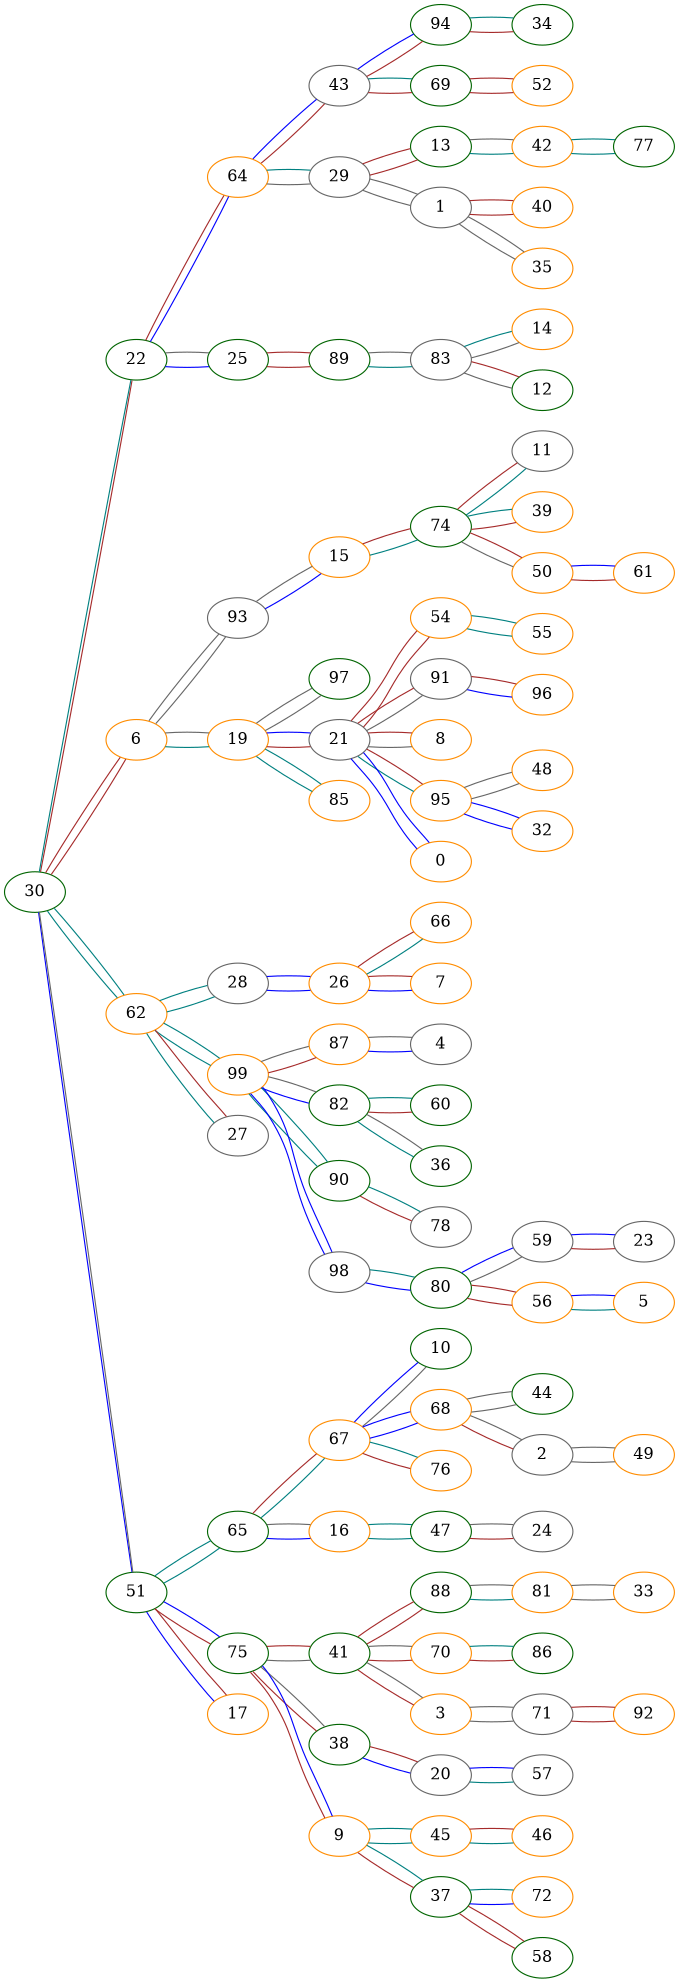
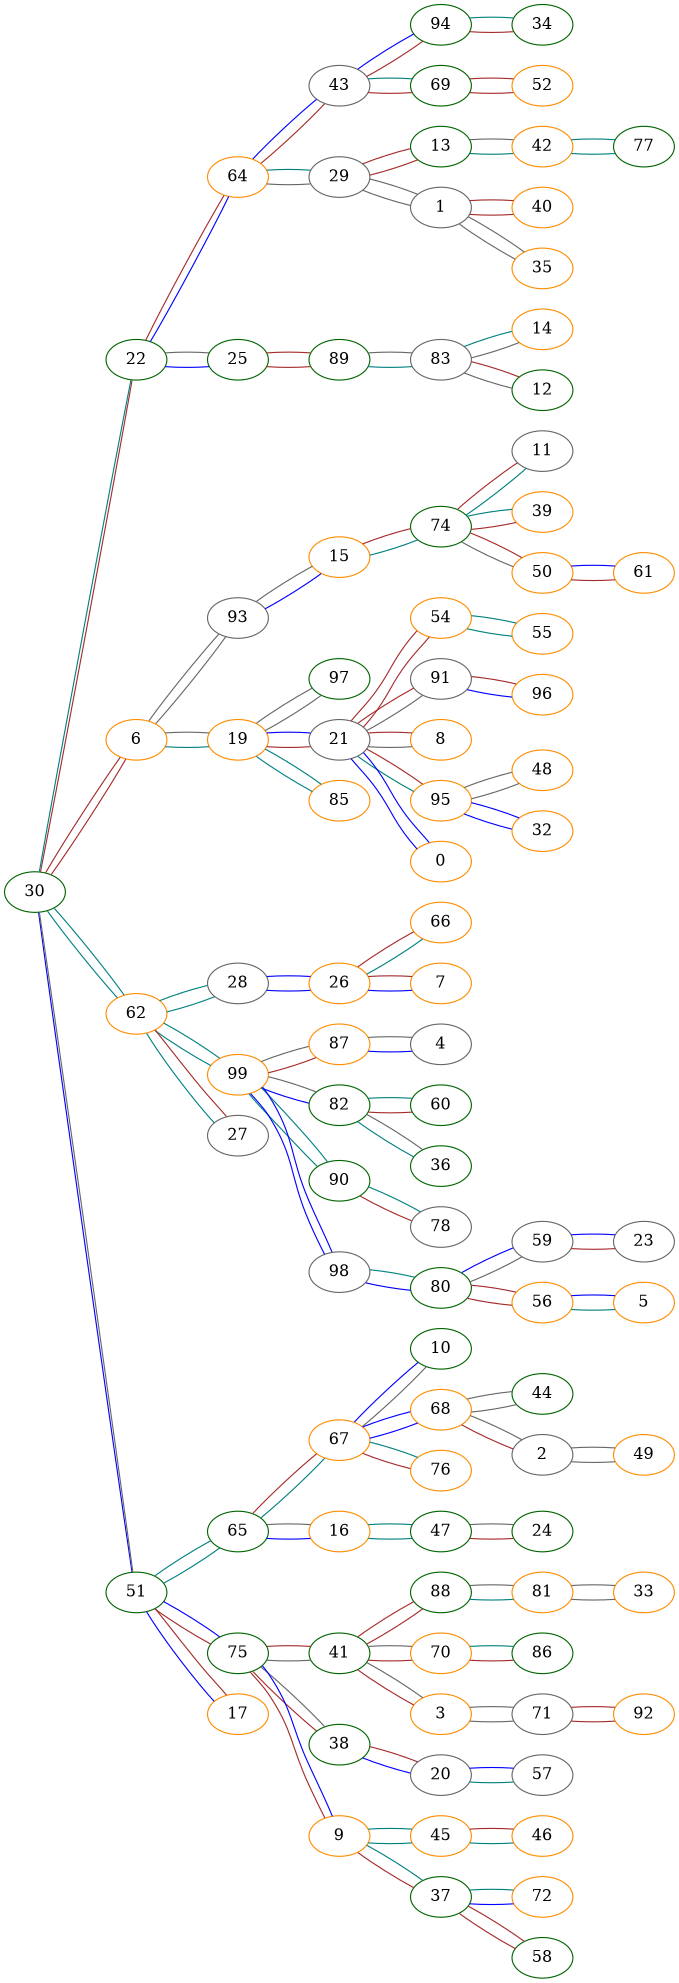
  graph {
    rankdir=LR
    node [color=darkorange]
    edge [color=brown]
    n1 [color=darkgreen label=30]
    n2 [color=darkgreen label=22]
    n3 [label=6]
    n4 [label=62]
    n5 [color=darkgreen label=51]
    n6 [label=64]
    n7 [color=darkgreen label=25]
    n8 [color=gray40 label=93]
    n9 [label=19]
    n10 [color=gray40 label=28]
    n11 [label=99]
    n12 [color=gray40 label=27]
    n13 [color=darkgreen label=65]
    n14 [color=darkgreen label=75]
    n15 [label=17]
    n16 [color=gray40 label=43]
    n17 [color=gray40 label=29]
    n18 [color=darkgreen label=89]
    n19 [label=15]
    n20 [color=darkgreen label=97]
    n21 [color=gray40 label=21]
    n22 [label=85]
    n23 [label=26]
    n24 [label=87]
    n25 [color=darkgreen label=82]
    n26 [color=darkgreen label=90]
    n27 [color=gray40 label=98]
    n28 [label=67]
    n29 [label=16]
    n30 [color=darkgreen label=41]
    n31 [color=darkgreen label=38]
    n32 [label=9]
    n33 [color=darkgreen label=94]
    n34 [color=darkgreen label=69]
    n35 [color=darkgreen label=13]
    n36 [color=gray40 label=1]
    n37 [color=gray40 label=83]
    n38 [color=darkgreen label=74]
    n39 [label=54]
    n40 [color=gray40 label=91]
    n41 [label=8]
    n42 [label=95]
    n43 [label=0]
    n44 [label=66]
    n45 [label=7]
    n46 [color=gray40 label=4]
    n47 [color=darkgreen label=60]
    n48 [color=darkgreen label=36]
    n49 [color=gray40 label=78]
    n50 [color=darkgreen label=80]
    n51 [color=darkgreen label=10]
    n52 [label=68]
    n53 [label=76]
    n54 [color=darkgreen label=47]
    n55 [color=darkgreen label=88]
    n56 [label=70]
    n57 [label=3]
    n58 [color=gray40 label=20]
    n59 [label=45]
    n60 [color=darkgreen label=37]
    n61 [color=darkgreen label=34]
    n62 [label=52]
    n63 [label=42]
    n64 [label=40]
    n65 [label=35]
    n66 [label=14]
    n67 [color=darkgreen label=12]
    n68 [color=gray40 label=11]
    n69 [label=39]
    n70 [label=50]
    n71 [label=55]
    n72 [label=96]
    n73 [label=48]
    n74 [label=32]
    n75 [color=gray40 label=59]
    n76 [label=56]
    n77 [color=darkgreen label=44]
    n78 [color=gray40 label=2]
-   n79 [color=gray40 label=24]
+   n79 [color=darkgreen label=24]
    n80 [label=81]
    n81 [color=darkgreen label=86]
    n82 [color=gray40 label=71]
    n83 [color=gray40 label=57]
    n84 [label=46]
    n85 [label=72]
    n86 [color=darkgreen label=58]
    n87 [color=darkgreen label=77]
    n88 [label=61]
    n89 [color=gray40 label=23]
    n90 [label=5]
    n91 [label=49]
    n92 [label=33]
    n93 [label=92]
    n1 -- n2
    n1 -- n3
    n1 -- n4 [color=teal]
    n1 -- n5 [color=blue]
    n2 -- n1 [color=teal]
    n2 -- n6 [color=blue]
    n2 -- n7 [color=blue]
    n3 -- n1
    n3 -- n8 [color=gray40]
    n3 -- n9 [color=teal]
    n4 -- n1 [color=teal]
    n4 -- n10 [color=teal]
    n4 -- n11 [color=teal]
    n4 -- n12 [color=teal]
    n5 -- n1 [color=gray40]
    n5 -- n13 [color=teal]
    n5 -- n14
    n5 -- n15 [color=blue]
    n6 -- n2
    n6 -- n16
    n6 -- n17 [color=gray40]
    n7 -- n2 [color=gray40]
    n7 -- n18
    n8 -- n3 [color=gray40]
    n8 -- n19 [color=blue]
    n9 -- n3 [color=gray40]
    n9 -- n20 [color=gray40]
    n9 -- n21
    n9 -- n22 [color=teal]
    n10 -- n4 [color=teal]
    n10 -- n23 [color=blue]
    n11 -- n4 [color=teal]
    n11 -- n24
    n11 -- n25 [color=blue]
    n11 -- n26 [color=teal]
    n11 -- n27 [color=blue]
    n12 -- n4
    n13 -- n5 [color=teal]
    n13 -- n28 [color=teal]
    n13 -- n29 [color=blue]
    n14 -- n5 [color=blue]
    n14 -- n30 [color=gray40]
    n14 -- n31
    n14 -- n32
    n15 -- n5
    n16 -- n6 [color=blue]
    n16 -- n33
    n16 -- n34
    n17 -- n6 [color=teal]
    n17 -- n35
    n17 -- n36 [color=gray40]
    n18 -- n7
    n18 -- n37 [color=teal]
    n19 -- n8 [color=gray40]
    n19 -- n38 [color=teal]
    n20 -- n9 [color=gray40]
    n21 -- n9 [color=blue]
    n21 -- n39
    n21 -- n40 [color=gray40]
    n21 -- n41 [color=gray40]
    n21 -- n42 [color=teal]
    n21 -- n43 [color=blue]
    n22 -- n9 [color=teal]
    n23 -- n10 [color=blue]
    n23 -- n44 [color=teal]
    n23 -- n45 [color=blue]
    n24 -- n11 [color=gray40]
    n24 -- n46 [color=blue]
    n25 -- n11 [color=gray40]
    n25 -- n47
    n25 -- n48 [color=teal]
    n26 -- n11 [color=teal]
    n26 -- n49
    n27 -- n11 [color=blue]
    n27 -- n50 [color=blue]
    n28 -- n13
    n28 -- n51 [color=gray40]
    n28 -- n52 [color=blue]
    n28 -- n53
    n29 -- n13 [color=gray40]
    n29 -- n54 [color=teal]
    n30 -- n14
    n30 -- n55
    n30 -- n56
    n30 -- n57
    n31 -- n14 [color=gray40]
    n31 -- n58 [color=blue]
    n32 -- n14 [color=blue]
    n32 -- n59 [color=teal]
    n32 -- n60
    n33 -- n16 [color=blue]
    n33 -- n61
    n34 -- n16 [color=teal]
    n34 -- n62
    n35 -- n17
    n35 -- n63 [color=teal]
    n36 -- n17 [color=gray40]
    n36 -- n64
    n36 -- n65 [color=gray40]
    n37 -- n18 [color=gray40]
    n37 -- n66 [color=gray40]
    n37 -- n67 [color=gray40]
    n38 -- n19
    n38 -- n68 [color=teal]
    n38 -- n69
    n38 -- n70 [color=gray40]
    n39 -- n21
    n39 -- n71 [color=teal]
    n40 -- n21
    n40 -- n72 [color=blue]
    n41 -- n21
    n42 -- n21
    n42 -- n73 [color=gray40]
    n42 -- n74 [color=blue]
    n43 -- n21 [color=blue]
    n44 -- n23
    n45 -- n23
    n46 -- n24 [color=gray40]
    n47 -- n25 [color=teal]
    n48 -- n25 [color=gray40]
    n49 -- n26 [color=teal]
    n50 -- n27 [color=teal]
    n50 -- n75 [color=gray40]
    n50 -- n76
    n51 -- n28 [color=blue]
    n52 -- n28 [color=blue]
    n52 -- n77 [color=gray40]
    n52 -- n78
    n53 -- n28 [color=teal]
    n54 -- n29 [color=teal]
    n54 -- n79
    n55 -- n30
    n55 -- n80 [color=teal]
    n56 -- n30 [color=gray40]
    n56 -- n81
    n57 -- n30 [color=gray40]
    n57 -- n82 [color=gray40]
    n58 -- n31
    n58 -- n83 [color=teal]
    n59 -- n32 [color=teal]
    n59 -- n84 [color=teal]
    n60 -- n32 [color=teal]
    n60 -- n85 [color=blue]
    n60 -- n86
    n61 -- n33 [color=teal]
    n62 -- n34
    n63 -- n35 [color=gray40]
    n63 -- n87 [color=teal]
    n64 -- n36
    n65 -- n36 [color=gray40]
    n66 -- n37 [color=teal]
    n67 -- n37
    n68 -- n38
    n69 -- n38 [color=teal]
    n70 -- n38
    n70 -- n88
    n71 -- n39 [color=teal]
    n72 -- n40
    n73 -- n42 [color=gray40]
    n74 -- n42 [color=blue]
    n75 -- n50 [color=blue]
    n75 -- n89
    n76 -- n50
    n76 -- n90 [color=teal]
    n77 -- n52 [color=gray40]
    n78 -- n52 [color=gray40]
    n78 -- n91 [color=gray40]
    n79 -- n54 [color=gray40]
    n80 -- n55 [color=gray40]
    n80 -- n92 [color=gray40]
    n81 -- n56 [color=teal]
    n82 -- n57 [color=gray40]
    n82 -- n93
    n83 -- n58 [color=blue]
    n84 -- n59
    n85 -- n60 [color=teal]
    n86 -- n60
    n87 -- n63 [color=teal]
    n88 -- n70 [color=blue]
    n89 -- n75 [color=blue]
    n90 -- n76 [color=blue]
    n91 -- n78 [color=gray40]
    n92 -- n80 [color=gray40]
    n93 -- n82
  }
